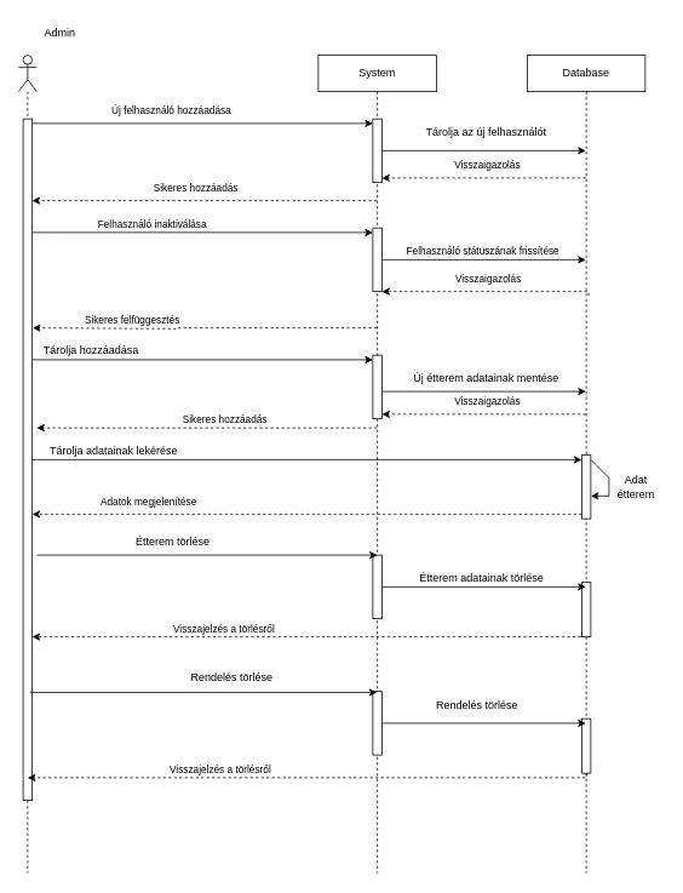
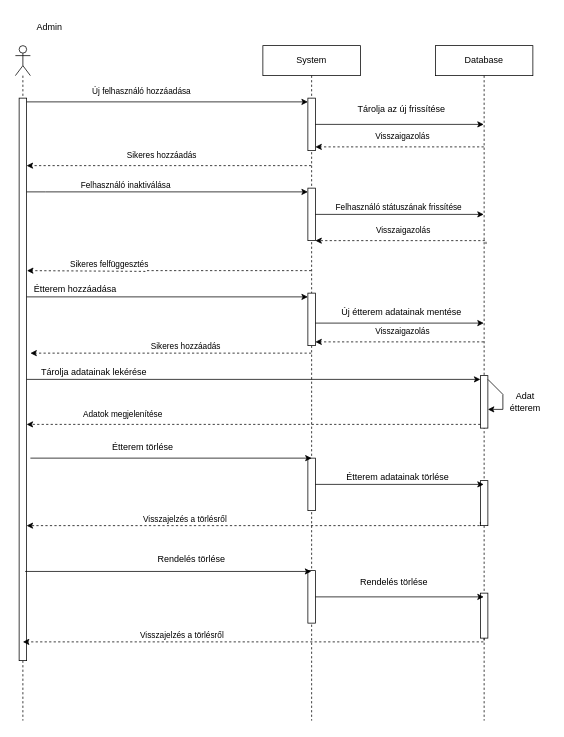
  <mxCell id="0" />
  <mxCell id="1" parent="0" />
  <mxCell id="2" value="" style="shape=umlLifeline;perimeter=lifelinePerimeter;whiteSpace=wrap;html=1;container=1;dropTarget=0;collapsible=0;recursiveResize=0;outlineConnect=0;portConstraint=eastwest;newEdgeStyle={&quot;curved&quot;:0,&quot;rounded&quot;:0};participant=umlActor;" parent="1" vertex="1"><mxGeometry x="20" y="60" width="20" height="900" as="geometry" /></mxCell>
  <mxCell id="3" value="" style="html=1;points=[[0,0,0,0,5],[0,1,0,0,-5],[1,0,0,0,5],[1,1,0,0,-5]];perimeter=orthogonalPerimeter;outlineConnect=0;targetShapes=umlLifeline;portConstraint=eastwest;newEdgeStyle={&quot;curved&quot;:0,&quot;rounded&quot;:0};" parent="2" vertex="1"><mxGeometry x="5" y="70" width="10" height="750" as="geometry" /></mxCell>
  <mxCell id="4" value="Admin" style="text;html=1;align=center;verticalAlign=middle;resizable=0;points=[];autosize=1;strokeColor=none;fillColor=none;" parent="1" vertex="1"><mxGeometry x="35" y="20" width="60" height="30" as="geometry" /></mxCell>
  <mxCell id="5" style="edgeStyle=orthogonalEdgeStyle;rounded=0;orthogonalLoop=1;jettySize=auto;html=1;curved=0;exitX=1;exitY=0;exitDx=0;exitDy=5;exitPerimeter=0;entryX=0;entryY=0;entryDx=0;entryDy=5;entryPerimeter=0;" parent="1" source="3" target="20" edge="1"><mxGeometry relative="1" as="geometry"><mxPoint x="110" y="135" as="targetPoint" /></mxGeometry></mxCell>
  <mxCell id="6" value="Új felhasználó hozzáadása" style="edgeLabel;html=1;align=center;verticalAlign=middle;resizable=0;points=[];" parent="5" vertex="1" connectable="0"><mxGeometry x="-0.299" y="-2" relative="1" as="geometry"><mxPoint x="21" y="-17" as="offset" /></mxGeometry></mxCell>
  <mxCell id="7" style="edgeStyle=orthogonalEdgeStyle;rounded=0;orthogonalLoop=1;jettySize=auto;html=1;curved=0;dashed=1;" parent="1" source="18" target="3" edge="1"><mxGeometry relative="1" as="geometry"><mxPoint x="-60" y="270" as="targetPoint" /><Array as="points"><mxPoint x="40" y="220" /><mxPoint x="40" y="220" /></Array><mxPoint x="110" y="195" as="sourcePoint" /></mxGeometry></mxCell>
  <mxCell id="8" value="Sikeres hozzáadás" style="edgeLabel;html=1;align=center;verticalAlign=middle;resizable=0;points=[];" parent="7" vertex="1" connectable="0"><mxGeometry x="0.13" y="1" relative="1" as="geometry"><mxPoint x="14" y="-16" as="offset" /></mxGeometry></mxCell>
  <mxCell id="9" style="edgeStyle=orthogonalEdgeStyle;rounded=0;orthogonalLoop=1;jettySize=auto;html=1;curved=0;entryX=0;entryY=0;entryDx=0;entryDy=5;entryPerimeter=0;" parent="1" source="3" target="21" edge="1"><mxGeometry relative="1" as="geometry"><mxPoint x="-50" y="249.49" as="sourcePoint" /><mxPoint x="410" y="244.49" as="targetPoint" /><Array as="points"><mxPoint x="60" y="255" /><mxPoint x="60" y="255" /></Array></mxGeometry></mxCell>
  <mxCell id="10" value="Felhasználó inaktiválása" style="edgeLabel;html=1;align=center;verticalAlign=middle;resizable=0;points=[];" parent="9" vertex="1" connectable="0"><mxGeometry x="-0.299" y="-2" relative="1" as="geometry"><mxPoint y="-12" as="offset" /></mxGeometry></mxCell>
  <mxCell id="11" style="edgeStyle=orthogonalEdgeStyle;rounded=0;orthogonalLoop=1;jettySize=auto;html=1;curved=0;dashed=1;" parent="1" source="18" edge="1"><mxGeometry relative="1" as="geometry"><mxPoint x="35.5" y="360" as="targetPoint" /><mxPoint x="450" y="360" as="sourcePoint" /><Array as="points"><mxPoint x="193" y="360" /><mxPoint x="193" y="361" /><mxPoint x="36" y="361" /></Array></mxGeometry></mxCell>
  <mxCell id="12" value="Sikeres felfüggesztés" style="edgeLabel;html=1;align=center;verticalAlign=middle;resizable=0;points=[];" parent="11" vertex="1" connectable="0"><mxGeometry x="0.27" y="3" relative="1" as="geometry"><mxPoint x="-30" y="-13" as="offset" /></mxGeometry></mxCell>
  <mxCell id="13" value="Database" style="shape=umlLifeline;perimeter=lifelinePerimeter;whiteSpace=wrap;html=1;container=1;dropTarget=0;collapsible=0;recursiveResize=0;outlineConnect=0;portConstraint=eastwest;newEdgeStyle={&quot;curved&quot;:0,&quot;rounded&quot;:0};" parent="1" vertex="1"><mxGeometry x="580" y="60" width="130" height="900" as="geometry" /></mxCell>
  <mxCell id="14" value="" style="html=1;points=[[0,0,0,0,5],[0,1,0,0,-5],[1,0,0,0,5],[1,1,0,0,-5]];perimeter=orthogonalPerimeter;outlineConnect=0;targetShapes=umlLifeline;portConstraint=eastwest;newEdgeStyle={&quot;curved&quot;:0,&quot;rounded&quot;:0};" vertex="1" parent="13"><mxGeometry x="60" y="440" width="10" height="70" as="geometry" /></mxCell>
  <mxCell id="15" value="" style="endArrow=classic;html=1;rounded=0;exitX=1;exitY=0;exitDx=0;exitDy=5;exitPerimeter=0;" edge="1" parent="13" source="14" target="14"><mxGeometry width="50" height="50" relative="1" as="geometry"><mxPoint x="-180" y="500" as="sourcePoint" /><mxPoint x="-130" y="450" as="targetPoint" /></mxGeometry></mxCell>
  <mxCell id="16" value="" style="html=1;points=[[0,0,0,0,5],[0,1,0,0,-5],[1,0,0,0,5],[1,1,0,0,-5]];perimeter=orthogonalPerimeter;outlineConnect=0;targetShapes=umlLifeline;portConstraint=eastwest;newEdgeStyle={&quot;curved&quot;:0,&quot;rounded&quot;:0};" vertex="1" parent="13"><mxGeometry x="60" y="580" width="10" height="60" as="geometry" /></mxCell>
  <mxCell id="17" value="" style="html=1;points=[[0,0,0,0,5],[0,1,0,0,-5],[1,0,0,0,5],[1,1,0,0,-5]];perimeter=orthogonalPerimeter;outlineConnect=0;targetShapes=umlLifeline;portConstraint=eastwest;newEdgeStyle={&quot;curved&quot;:0,&quot;rounded&quot;:0};" vertex="1" parent="13"><mxGeometry x="60" y="730" width="10" height="60" as="geometry" /></mxCell>
  <mxCell id="18" value="System" style="shape=umlLifeline;perimeter=lifelinePerimeter;whiteSpace=wrap;html=1;container=1;dropTarget=0;collapsible=0;recursiveResize=0;outlineConnect=0;portConstraint=eastwest;newEdgeStyle={&quot;curved&quot;:0,&quot;rounded&quot;:0};" vertex="1" parent="1"><mxGeometry x="350" y="60" width="130" height="900" as="geometry" /></mxCell>
  <mxCell id="19" value="" style="html=1;points=[[0,0,0,0,5],[0,1,0,0,-5],[1,0,0,0,5],[1,1,0,0,-5]];perimeter=orthogonalPerimeter;outlineConnect=0;targetShapes=umlLifeline;portConstraint=eastwest;newEdgeStyle={&quot;curved&quot;:0,&quot;rounded&quot;:0};" vertex="1" parent="18"><mxGeometry x="60" y="330" width="10" height="70" as="geometry" /></mxCell>
  <mxCell id="20" value="" style="html=1;points=[[0,0,0,0,5],[0,1,0,0,-5],[1,0,0,0,5],[1,1,0,0,-5]];perimeter=orthogonalPerimeter;outlineConnect=0;targetShapes=umlLifeline;portConstraint=eastwest;newEdgeStyle={&quot;curved&quot;:0,&quot;rounded&quot;:0};" vertex="1" parent="18"><mxGeometry x="60" y="70" width="10" height="70" as="geometry" /></mxCell>
  <mxCell id="21" value="" style="html=1;points=[[0,0,0,0,5],[0,1,0,0,-5],[1,0,0,0,5],[1,1,0,0,-5]];perimeter=orthogonalPerimeter;outlineConnect=0;targetShapes=umlLifeline;portConstraint=eastwest;newEdgeStyle={&quot;curved&quot;:0,&quot;rounded&quot;:0};" parent="18" vertex="1"><mxGeometry x="60" y="190" width="10" height="70" as="geometry" /></mxCell>
  <mxCell id="22" value="" style="html=1;points=[[0,0,0,0,5],[0,1,0,0,-5],[1,0,0,0,5],[1,1,0,0,-5]];perimeter=orthogonalPerimeter;outlineConnect=0;targetShapes=umlLifeline;portConstraint=eastwest;newEdgeStyle={&quot;curved&quot;:0,&quot;rounded&quot;:0};" vertex="1" parent="18"><mxGeometry x="60" y="550" width="10" height="70" as="geometry" /></mxCell>
  <mxCell id="23" value="" style="html=1;points=[[0,0,0,0,5],[0,1,0,0,-5],[1,0,0,0,5],[1,1,0,0,-5]];perimeter=orthogonalPerimeter;outlineConnect=0;targetShapes=umlLifeline;portConstraint=eastwest;newEdgeStyle={&quot;curved&quot;:0,&quot;rounded&quot;:0};" vertex="1" parent="18"><mxGeometry x="60" y="700" width="10" height="70" as="geometry" /></mxCell>
  <mxCell id="24" value="" style="endArrow=classic;html=1;rounded=0;" edge="1" parent="1" source="20" target="13"><mxGeometry width="50" height="50" relative="1" as="geometry"><mxPoint x="390" y="310" as="sourcePoint" /><mxPoint x="440" y="260" as="targetPoint" /></mxGeometry></mxCell>
- <mxCell id="25" value="Tárolja az új felhasználót" style="text;html=1;align=center;verticalAlign=middle;whiteSpace=wrap;rounded=0;" vertex="1" parent="1"><mxGeometry x="460" y="130" width="150" height="30" as="geometry" /></mxCell>
+ <mxCell id="25" value="Tárolja az új frissítése" style="text;html=1;align=center;verticalAlign=middle;whiteSpace=wrap;rounded=0;" vertex="1" parent="1"><mxGeometry x="460" y="130" width="150" height="30" as="geometry" /></mxCell>
  <mxCell id="26" style="edgeStyle=orthogonalEdgeStyle;rounded=0;orthogonalLoop=1;jettySize=auto;html=1;curved=0;dashed=1;entryX=1;entryY=1;entryDx=0;entryDy=-5;entryPerimeter=0;" edge="1" parent="1" source="13" target="20"><mxGeometry relative="1" as="geometry"><mxPoint x="410" y="195" as="targetPoint" /><mxPoint x="630.97" y="195.24" as="sourcePoint" /><Array as="points"><mxPoint x="630" y="195" /><mxPoint x="630" y="195" /></Array></mxGeometry></mxCell>
  <mxCell id="27" value="Visszaigazolás" style="edgeLabel;html=1;align=center;verticalAlign=middle;resizable=0;points=[];" vertex="1" connectable="0" parent="26"><mxGeometry x="0.732" y="-1" relative="1" as="geometry"><mxPoint x="85" y="-14" as="offset" /></mxGeometry></mxCell>
  <mxCell id="28" style="edgeStyle=orthogonalEdgeStyle;rounded=0;orthogonalLoop=1;jettySize=auto;html=1;curved=0;" edge="1" parent="1" source="21" target="13"><mxGeometry relative="1" as="geometry"><mxPoint x="440" y="280" as="sourcePoint" /><mxPoint x="619.5" y="290" as="targetPoint" /><Array as="points"><mxPoint x="580" y="295" /><mxPoint x="580" y="295" /></Array></mxGeometry></mxCell>
  <mxCell id="29" value="Felhasználó státuszának frissítése" style="edgeLabel;html=1;align=center;verticalAlign=middle;resizable=0;points=[];" vertex="1" connectable="0" parent="28"><mxGeometry x="-0.299" y="-2" relative="1" as="geometry"><mxPoint x="31" y="-12" as="offset" /></mxGeometry></mxCell>
  <mxCell id="30" style="edgeStyle=orthogonalEdgeStyle;rounded=0;orthogonalLoop=1;jettySize=auto;html=1;curved=0;dashed=1;" edge="1" parent="1" target="21"><mxGeometry relative="1" as="geometry"><mxPoint x="422.5" y="324.55" as="targetPoint" /><mxPoint x="647.5" y="324.55" as="sourcePoint" /><Array as="points"><mxPoint x="648" y="320" /></Array></mxGeometry></mxCell>
  <mxCell id="31" value="Visszaigazolás" style="edgeLabel;html=1;align=center;verticalAlign=middle;resizable=0;points=[];" vertex="1" connectable="0" parent="30"><mxGeometry x="0.732" y="-1" relative="1" as="geometry"><mxPoint x="85" y="-14" as="offset" /></mxGeometry></mxCell>
  <mxCell id="32" value="" style="endArrow=classic;html=1;rounded=0;entryX=0;entryY=0;entryDx=0;entryDy=5;entryPerimeter=0;" edge="1" parent="1" source="3" target="19"><mxGeometry width="50" height="50" relative="1" as="geometry"><mxPoint x="250" y="340" as="sourcePoint" /><mxPoint x="300" y="290" as="targetPoint" /></mxGeometry></mxCell>
- <mxCell id="33" value="Tárolja hozzáadása" style="text;html=1;align=center;verticalAlign=middle;whiteSpace=wrap;rounded=0;" vertex="1" parent="1"><mxGeometry x="30" y="370" width="140" height="30" as="geometry" /></mxCell>
+ <mxCell id="33" value="Étterem hozzáadása" style="text;html=1;align=center;verticalAlign=middle;whiteSpace=wrap;rounded=0;" vertex="1" parent="1"><mxGeometry x="30" y="370" width="140" height="30" as="geometry" /></mxCell>
  <mxCell id="34" value="" style="endArrow=classic;html=1;rounded=0;exitX=1;exitY=0.571;exitDx=0;exitDy=0;exitPerimeter=0;" edge="1" parent="1" source="19" target="13"><mxGeometry width="50" height="50" relative="1" as="geometry"><mxPoint x="250" y="340" as="sourcePoint" /><mxPoint x="300" y="290" as="targetPoint" /></mxGeometry></mxCell>
  <mxCell id="35" value="Új étterem adatainak mentése" style="text;html=1;align=center;verticalAlign=middle;whiteSpace=wrap;rounded=0;" vertex="1" parent="1"><mxGeometry x="450" y="400" width="170" height="30" as="geometry" /></mxCell>
  <mxCell id="36" style="edgeStyle=orthogonalEdgeStyle;rounded=0;orthogonalLoop=1;jettySize=auto;html=1;curved=0;dashed=1;entryX=1;entryY=1;entryDx=0;entryDy=-5;entryPerimeter=0;" edge="1" parent="1" source="13" target="19"><mxGeometry relative="1" as="geometry"><mxPoint x="430" y="450" as="targetPoint" /><mxPoint x="657.5" y="459.55" as="sourcePoint" /><Array as="points"><mxPoint x="600" y="455" /><mxPoint x="600" y="455" /></Array></mxGeometry></mxCell>
  <mxCell id="37" value="Visszaigazolás" style="edgeLabel;html=1;align=center;verticalAlign=middle;resizable=0;points=[];" vertex="1" connectable="0" parent="36"><mxGeometry x="0.732" y="-1" relative="1" as="geometry"><mxPoint x="85" y="-14" as="offset" /></mxGeometry></mxCell>
  <mxCell id="38" style="edgeStyle=orthogonalEdgeStyle;rounded=0;orthogonalLoop=1;jettySize=auto;html=1;curved=0;dashed=1;" edge="1" parent="1" source="18"><mxGeometry relative="1" as="geometry"><mxPoint x="40" y="470" as="targetPoint" /><mxPoint x="420" y="460" as="sourcePoint" /><Array as="points"><mxPoint x="193" y="470" /></Array></mxGeometry></mxCell>
  <mxCell id="39" value="Sikeres hozzáadás" style="edgeLabel;html=1;align=center;verticalAlign=middle;resizable=0;points=[];" vertex="1" connectable="0" parent="38"><mxGeometry x="0.27" y="3" relative="1" as="geometry"><mxPoint x="70" y="-13" as="offset" /></mxGeometry></mxCell>
  <mxCell id="40" value="" style="endArrow=classic;html=1;rounded=0;entryX=0;entryY=0;entryDx=0;entryDy=5;entryPerimeter=0;" edge="1" parent="1" source="3" target="14"><mxGeometry width="50" height="50" relative="1" as="geometry"><mxPoint x="230" y="560" as="sourcePoint" /><mxPoint x="280" y="510" as="targetPoint" /></mxGeometry></mxCell>
  <mxCell id="41" value="Tárolja adatainak lekérése" style="text;html=1;align=center;verticalAlign=middle;whiteSpace=wrap;rounded=0;" vertex="1" parent="1"><mxGeometry x="50" y="480" width="150" height="30" as="geometry" /></mxCell>
  <mxCell id="42" value="Adat étterem" style="text;html=1;align=center;verticalAlign=middle;whiteSpace=wrap;rounded=0;" vertex="1" parent="1"><mxGeometry x="670" y="520" width="60" height="30" as="geometry" /></mxCell>
  <mxCell id="43" style="edgeStyle=orthogonalEdgeStyle;rounded=0;orthogonalLoop=1;jettySize=auto;html=1;curved=0;dashed=1;exitX=0;exitY=1;exitDx=0;exitDy=-5;exitPerimeter=0;" edge="1" parent="1" source="14" target="3"><mxGeometry relative="1" as="geometry"><mxPoint x="-50" y="565" as="targetPoint" /><mxPoint x="635" y="560" as="sourcePoint" /><Array as="points"><mxPoint x="120" y="565" /><mxPoint x="120" y="565" /></Array></mxGeometry></mxCell>
  <mxCell id="44" value="&lt;div&gt;Adatok megjelenítése&lt;/div&gt;" style="edgeLabel;html=1;align=center;verticalAlign=middle;resizable=0;points=[];" vertex="1" connectable="0" parent="43"><mxGeometry x="0.732" y="-1" relative="1" as="geometry"><mxPoint x="46" y="-14" as="offset" /></mxGeometry></mxCell>
  <mxCell id="45" value="" style="endArrow=classic;html=1;rounded=0;entryX=0;entryY=0;entryDx=0;entryDy=5;entryPerimeter=0;" edge="1" parent="1"><mxGeometry width="50" height="50" relative="1" as="geometry"><mxPoint x="40" y="610" as="sourcePoint" /><mxPoint x="415" y="610" as="targetPoint" /></mxGeometry></mxCell>
  <mxCell id="46" value="Étterem törlése" style="text;html=1;align=center;verticalAlign=middle;whiteSpace=wrap;rounded=0;" vertex="1" parent="1"><mxGeometry x="130" y="580" width="120" height="30" as="geometry" /></mxCell>
  <mxCell id="47" value="" style="endArrow=classic;html=1;rounded=0;" edge="1" parent="1" source="22" target="13"><mxGeometry width="50" height="50" relative="1" as="geometry"><mxPoint x="300" y="650" as="sourcePoint" /><mxPoint x="350" y="600" as="targetPoint" /></mxGeometry></mxCell>
  <mxCell id="48" value="Étterem adatainak törlése" style="text;html=1;align=center;verticalAlign=middle;whiteSpace=wrap;rounded=0;" vertex="1" parent="1"><mxGeometry x="460" y="620" width="140" height="30" as="geometry" /></mxCell>
  <mxCell id="49" style="edgeStyle=orthogonalEdgeStyle;rounded=0;orthogonalLoop=1;jettySize=auto;html=1;curved=0;dashed=1;exitX=0;exitY=1;exitDx=0;exitDy=-5;exitPerimeter=0;" edge="1" parent="1" source="16" target="3"><mxGeometry relative="1" as="geometry"><mxPoint x="-52" y="700" as="targetPoint" /><mxPoint x="643" y="700" as="sourcePoint" /><Array as="points"><mxPoint x="640" y="700" /></Array></mxGeometry></mxCell>
  <mxCell id="50" value="Visszajelzés a törlésről" style="edgeLabel;html=1;align=center;verticalAlign=middle;resizable=0;points=[];" vertex="1" connectable="0" parent="49"><mxGeometry x="0.732" y="-1" relative="1" as="geometry"><mxPoint x="128" y="-9" as="offset" /></mxGeometry></mxCell>
  <mxCell id="51" value="" style="endArrow=classic;html=1;rounded=0;exitX=0.65;exitY=0.779;exitDx=0;exitDy=0;exitPerimeter=0;" edge="1" parent="1" source="2" target="18"><mxGeometry width="50" height="50" relative="1" as="geometry"><mxPoint x="270" y="640" as="sourcePoint" /><mxPoint x="320" y="590" as="targetPoint" /></mxGeometry></mxCell>
  <mxCell id="52" value="" style="endArrow=classic;html=1;rounded=0;" edge="1" parent="1" source="23" target="13"><mxGeometry width="50" height="50" relative="1" as="geometry"><mxPoint x="400" y="640" as="sourcePoint" /><mxPoint x="450" y="590" as="targetPoint" /></mxGeometry></mxCell>
  <mxCell id="53" style="edgeStyle=orthogonalEdgeStyle;rounded=0;orthogonalLoop=1;jettySize=auto;html=1;curved=0;dashed=1;exitX=0;exitY=1;exitDx=0;exitDy=-5;exitPerimeter=0;" edge="1" parent="1"><mxGeometry relative="1" as="geometry"><mxPoint x="30" y="855" as="targetPoint" /><mxPoint x="645" y="850" as="sourcePoint" /><Array as="points"><mxPoint x="645" y="855" /></Array></mxGeometry></mxCell>
  <mxCell id="54" value="Visszajelzés a törlésről" style="edgeLabel;html=1;align=center;verticalAlign=middle;resizable=0;points=[];" vertex="1" connectable="0" parent="53"><mxGeometry x="0.732" y="-1" relative="1" as="geometry"><mxPoint x="128" y="-9" as="offset" /></mxGeometry></mxCell>
  <mxCell id="55" value="Rendelés törlése" style="text;html=1;align=center;verticalAlign=middle;whiteSpace=wrap;rounded=0;" vertex="1" parent="1"><mxGeometry x="460" y="760" width="130" height="30" as="geometry" /></mxCell>
  <mxCell id="56" value="Rendelés törlése" style="text;html=1;align=center;verticalAlign=middle;whiteSpace=wrap;rounded=0;" vertex="1" parent="1"><mxGeometry x="190" y="730" width="130" height="30" as="geometry" /></mxCell>
